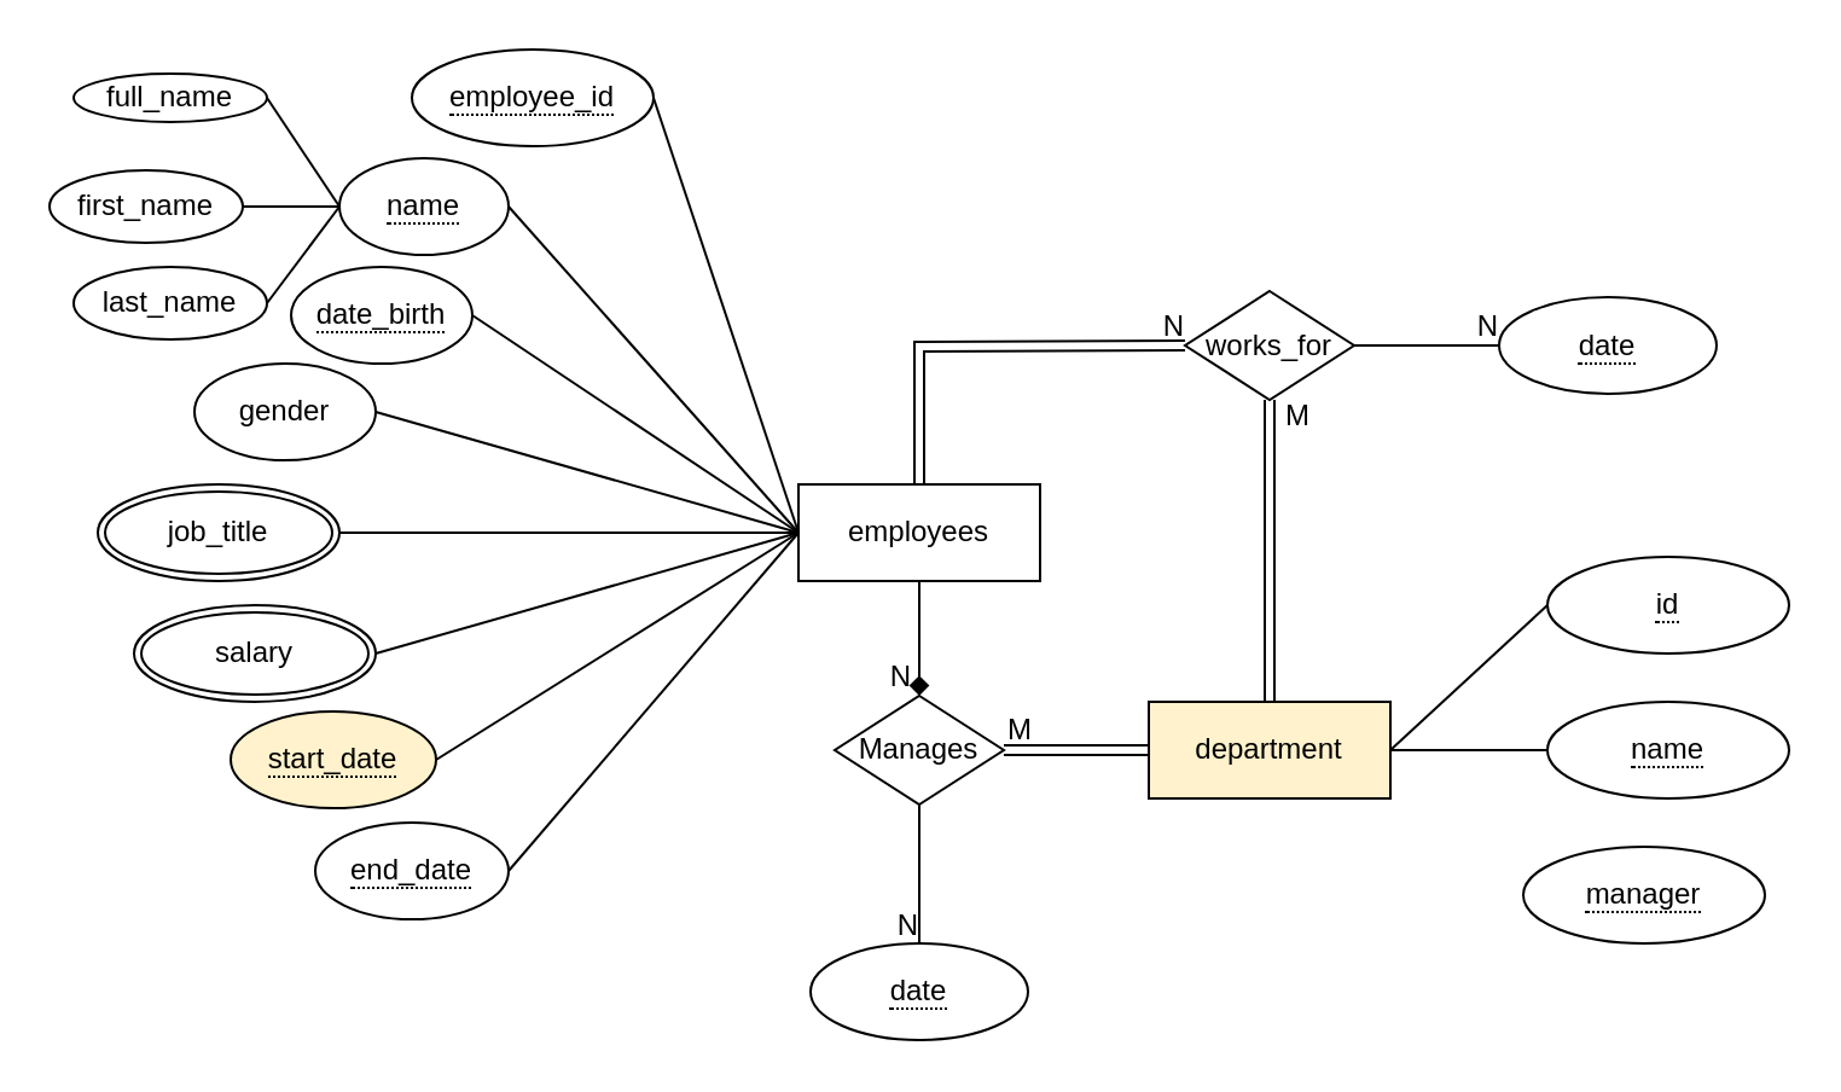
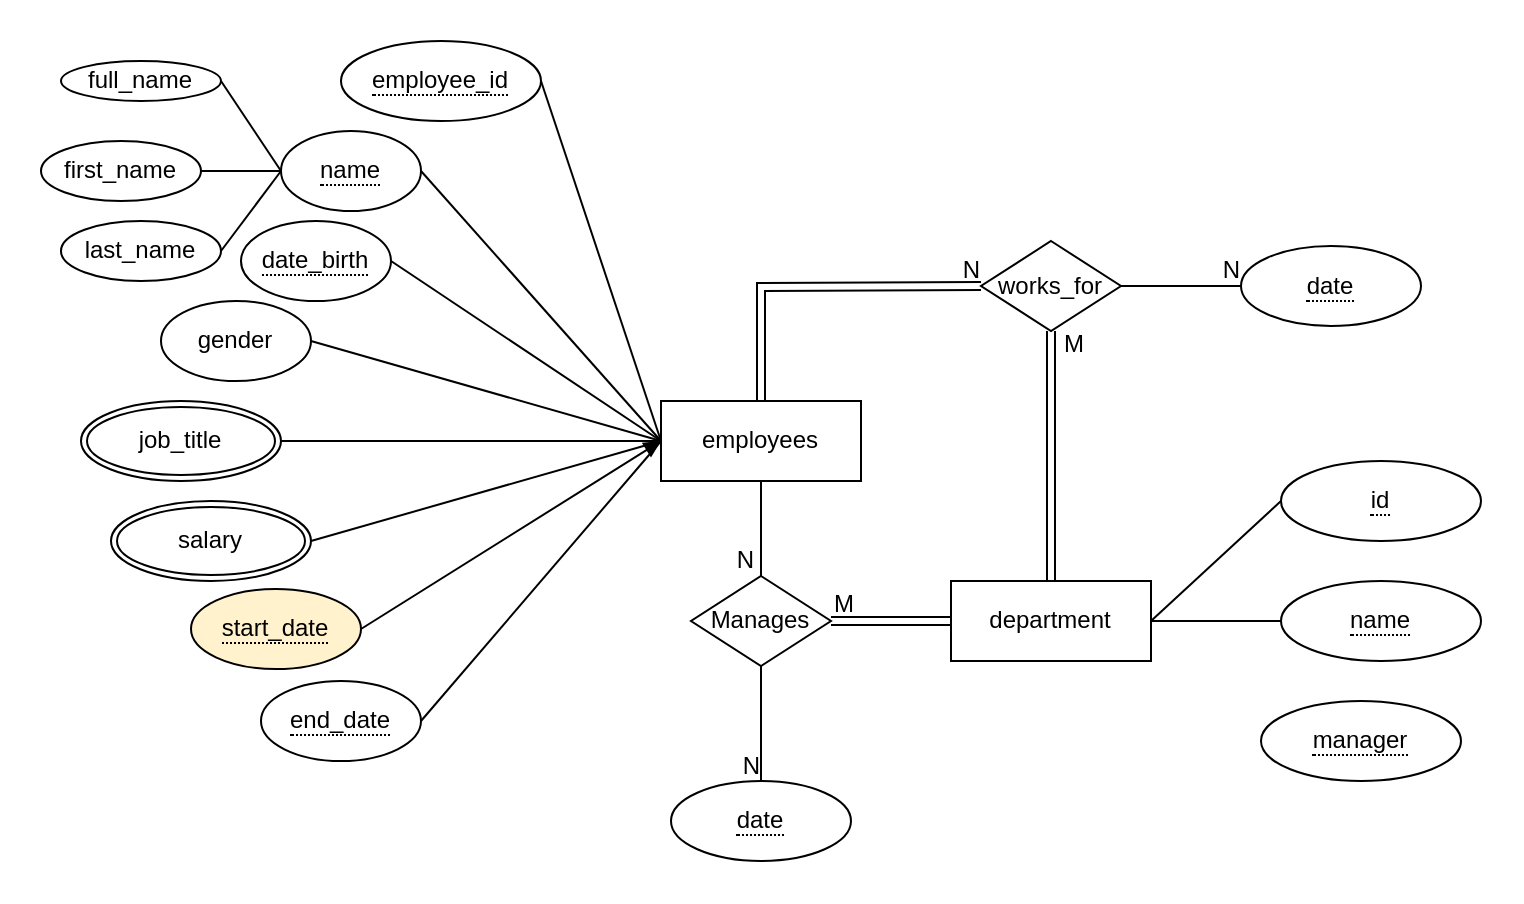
  <mxCell id="0" />
  <mxCell id="1" parent="0" />
  <mxCell id="2" value="employees" style="whiteSpace=wrap;html=1;align=center;" parent="1" vertex="1"><mxGeometry x="330" y="200" width="100" height="40" as="geometry" /></mxCell>
- <mxCell id="3" value="department" style="whiteSpace=wrap;html=1;align=center;fillColor=#fff2cc;" parent="1" vertex="1"><mxGeometry x="475" y="290" width="100" height="40" as="geometry" /></mxCell>
+ <mxCell id="3" value="department" style="whiteSpace=wrap;html=1;align=center;" parent="1" vertex="1"><mxGeometry x="475" y="290" width="100" height="40" as="geometry" /></mxCell>
  <mxCell id="4" value="&lt;span style=&quot;border-bottom: 1px dotted&quot;&gt;employee_id&lt;/span&gt;" style="ellipse;whiteSpace=wrap;html=1;align=center;" parent="1" vertex="1"><mxGeometry x="170" y="20" width="100" height="40" as="geometry" /></mxCell>
  <mxCell id="5" value="&lt;span style=&quot;border-bottom: 1px dotted&quot;&gt;name&lt;/span&gt;" style="ellipse;whiteSpace=wrap;html=1;align=center;" parent="1" vertex="1"><mxGeometry x="140" y="65" width="70" height="40" as="geometry" /></mxCell>
  <mxCell id="6" value="full_name" style="ellipse;whiteSpace=wrap;html=1;align=center;" parent="1" vertex="1"><mxGeometry x="30" y="30" width="80" height="20" as="geometry" /></mxCell>
  <mxCell id="7" value="first_name" style="ellipse;whiteSpace=wrap;html=1;align=center;" parent="1" vertex="1"><mxGeometry x="20" y="70" width="80" height="30" as="geometry" /></mxCell>
  <mxCell id="8" value="last_name" style="ellipse;whiteSpace=wrap;html=1;align=center;" parent="1" vertex="1"><mxGeometry x="30" y="110" width="80" height="30" as="geometry" /></mxCell>
  <mxCell id="9" value="" style="endArrow=none;html=1;rounded=0;exitX=1;exitY=0.5;exitDx=0;exitDy=0;entryX=0;entryY=0.5;entryDx=0;entryDy=0;" parent="1" source="6" target="5" edge="1"><mxGeometry relative="1" as="geometry"><mxPoint x="320" y="240" as="sourcePoint" /><mxPoint x="480" y="240" as="targetPoint" /></mxGeometry></mxCell>
  <mxCell id="10" value="" style="endArrow=none;html=1;rounded=0;exitX=1;exitY=0.5;exitDx=0;exitDy=0;entryX=0;entryY=0.5;entryDx=0;entryDy=0;" parent="1" source="7" target="5" edge="1"><mxGeometry relative="1" as="geometry"><mxPoint x="320" y="240" as="sourcePoint" /><mxPoint x="480" y="240" as="targetPoint" /></mxGeometry></mxCell>
  <mxCell id="11" value="" style="endArrow=none;html=1;rounded=0;exitX=1;exitY=0.5;exitDx=0;exitDy=0;entryX=0;entryY=0.5;entryDx=0;entryDy=0;" parent="1" source="8" target="5" edge="1"><mxGeometry relative="1" as="geometry"><mxPoint x="320" y="240" as="sourcePoint" /><mxPoint x="480" y="240" as="targetPoint" /></mxGeometry></mxCell>
  <mxCell id="12" value="" style="endArrow=none;html=1;rounded=0;exitX=1;exitY=0.5;exitDx=0;exitDy=0;entryX=0;entryY=0.5;entryDx=0;entryDy=0;" parent="1" source="4" target="2" edge="1"><mxGeometry relative="1" as="geometry"><mxPoint x="320" y="240" as="sourcePoint" /><mxPoint x="480" y="240" as="targetPoint" /></mxGeometry></mxCell>
  <mxCell id="13" value="" style="endArrow=none;html=1;rounded=0;exitX=1;exitY=0.5;exitDx=0;exitDy=0;entryX=0;entryY=0.5;entryDx=0;entryDy=0;" parent="1" source="5" target="2" edge="1"><mxGeometry relative="1" as="geometry"><mxPoint x="320" y="240" as="sourcePoint" /><mxPoint x="480" y="240" as="targetPoint" /></mxGeometry></mxCell>
  <mxCell id="14" value="gender" style="ellipse;whiteSpace=wrap;html=1;align=center;" parent="1" vertex="1"><mxGeometry x="80" y="150" width="75" height="40" as="geometry" /></mxCell>
  <mxCell id="15" value="" style="endArrow=none;html=1;rounded=0;exitX=1;exitY=0.5;exitDx=0;exitDy=0;entryX=0;entryY=0.5;entryDx=0;entryDy=0;" parent="1" source="14" target="2" edge="1"><mxGeometry relative="1" as="geometry"><mxPoint x="320" y="240" as="sourcePoint" /><mxPoint x="480" y="240" as="targetPoint" /></mxGeometry></mxCell>
  <mxCell id="16" value="&lt;span style=&quot;border-bottom: 1px dotted&quot;&gt;date_birth&lt;/span&gt;" style="ellipse;whiteSpace=wrap;html=1;align=center;" parent="1" vertex="1"><mxGeometry x="120" y="110" width="75" height="40" as="geometry" /></mxCell>
  <mxCell id="17" value="" style="endArrow=none;html=1;rounded=0;exitX=1;exitY=0.5;exitDx=0;exitDy=0;entryX=0;entryY=0.5;entryDx=0;entryDy=0;" parent="1" source="16" target="2" edge="1"><mxGeometry relative="1" as="geometry"><mxPoint x="320" y="240" as="sourcePoint" /><mxPoint x="480" y="240" as="targetPoint" /></mxGeometry></mxCell>
  <mxCell id="18" value="&lt;span style=&quot;border-bottom: 1px dotted&quot;&gt;start_date&lt;/span&gt;" style="ellipse;whiteSpace=wrap;html=1;align=center;fillColor=#fff2cc;" parent="1" vertex="1"><mxGeometry x="95" y="294" width="85" height="40" as="geometry" /></mxCell>
  <mxCell id="19" value="&lt;span style=&quot;border-bottom: 1px dotted&quot;&gt;end_date&lt;/span&gt;" style="ellipse;whiteSpace=wrap;html=1;align=center;" parent="1" vertex="1"><mxGeometry x="130" y="340" width="80" height="40" as="geometry" /></mxCell>
- <mxCell id="20" value="" style="endArrow=none;html=1;rounded=0;exitX=1;exitY=0.5;exitDx=0;exitDy=0;entryX=0;entryY=0.5;entryDx=0;entryDy=0;" parent="1" source="18" target="2" edge="1"><mxGeometry relative="1" as="geometry"><mxPoint x="320" y="240" as="sourcePoint" /><mxPoint x="480" y="240" as="targetPoint" /></mxGeometry></mxCell>
+ <mxCell id="20" value="" style="endArrow=block;html=1;rounded=0;exitX=1;exitY=0.5;exitDx=0;exitDy=0;entryX=0;entryY=0.5;entryDx=0;entryDy=0;" parent="1" source="18" target="2" edge="1"><mxGeometry relative="1" as="geometry"><mxPoint x="320" y="240" as="sourcePoint" /><mxPoint x="480" y="240" as="targetPoint" /></mxGeometry></mxCell>
  <mxCell id="21" value="" style="endArrow=none;html=1;rounded=0;exitX=1;exitY=0.5;exitDx=0;exitDy=0;entryX=0;entryY=0.5;entryDx=0;entryDy=0;" parent="1" source="19" target="2" edge="1"><mxGeometry relative="1" as="geometry"><mxPoint x="320" y="240" as="sourcePoint" /><mxPoint x="480" y="240" as="targetPoint" /></mxGeometry></mxCell>
  <mxCell id="22" value="" style="endArrow=none;html=1;rounded=0;exitX=1;exitY=0.5;exitDx=0;exitDy=0;entryX=0;entryY=0.5;entryDx=0;entryDy=0;" parent="1" source="47" target="2" edge="1"><mxGeometry relative="1" as="geometry"><mxPoint x="150" y="220" as="sourcePoint" /><mxPoint x="480" y="240" as="targetPoint" /></mxGeometry></mxCell>
  <mxCell id="23" value="&lt;span style=&quot;border-bottom: 1px dotted&quot;&gt;id&lt;/span&gt;" style="ellipse;whiteSpace=wrap;html=1;align=center;" parent="1" vertex="1"><mxGeometry x="640" y="230" width="100" height="40" as="geometry" /></mxCell>
  <mxCell id="24" value="&lt;span style=&quot;border-bottom: 1px dotted&quot;&gt;name&lt;/span&gt;" style="ellipse;whiteSpace=wrap;html=1;align=center;" parent="1" vertex="1"><mxGeometry x="640" y="290" width="100" height="40" as="geometry" /></mxCell>
  <mxCell id="25" value="" style="endArrow=none;html=1;rounded=0;entryX=1;entryY=0.5;entryDx=0;entryDy=0;exitX=0;exitY=0.5;exitDx=0;exitDy=0;" parent="1" source="23" target="3" edge="1"><mxGeometry relative="1" as="geometry"><mxPoint x="430" y="70" as="sourcePoint" /><mxPoint x="480" y="120" as="targetPoint" /></mxGeometry></mxCell>
  <mxCell id="26" value="" style="endArrow=none;html=1;rounded=0;exitX=0;exitY=0.5;exitDx=0;exitDy=0;entryX=1;entryY=0.5;entryDx=0;entryDy=0;" parent="1" source="24" target="3" edge="1"><mxGeometry relative="1" as="geometry"><mxPoint x="320" y="120" as="sourcePoint" /><mxPoint x="480" y="120" as="targetPoint" /></mxGeometry></mxCell>
  <mxCell id="27" value="" style="endArrow=none;html=1;rounded=0;exitX=1;exitY=0.5;exitDx=0;exitDy=0;entryX=0;entryY=0.5;entryDx=0;entryDy=0;" parent="1" source="46" target="2" edge="1"><mxGeometry relative="1" as="geometry"><mxPoint x="160" y="270" as="sourcePoint" /><mxPoint x="480" y="220" as="targetPoint" /></mxGeometry></mxCell>
  <mxCell id="28" value="works_for" style="shape=rhombus;perimeter=rhombusPerimeter;whiteSpace=wrap;html=1;align=center;" parent="1" vertex="1"><mxGeometry x="490" y="120" width="70" height="45" as="geometry" /></mxCell>
  <mxCell id="29" value="&lt;span style=&quot;border-bottom: 1px dotted&quot;&gt;manager&lt;/span&gt;" style="ellipse;whiteSpace=wrap;html=1;align=center;" parent="1" vertex="1"><mxGeometry x="630" y="350" width="100" height="40" as="geometry" /></mxCell>
  <mxCell id="30" style="edgeStyle=orthogonalEdgeStyle;rounded=0;orthogonalLoop=1;jettySize=auto;html=1;exitX=0.5;exitY=1;exitDx=0;exitDy=0;" edge="1" parent="1" source="7" target="7"><mxGeometry relative="1" as="geometry" /></mxCell>
  <mxCell id="31" value="Manages" style="shape=rhombus;perimeter=rhombusPerimeter;whiteSpace=wrap;html=1;align=center;" vertex="1" parent="1"><mxGeometry x="345" y="287.5" width="70" height="45" as="geometry" /></mxCell>
  <mxCell id="32" value="" style="shape=link;html=1;rounded=0;entryX=0.5;entryY=0;entryDx=0;entryDy=0;exitX=0.5;exitY=1;exitDx=0;exitDy=0;" edge="1" parent="1" source="28" target="3"><mxGeometry relative="1" as="geometry"><mxPoint x="300" y="240" as="sourcePoint" /><mxPoint x="460" y="240" as="targetPoint" /></mxGeometry></mxCell>
  <mxCell id="33" value="M" style="resizable=0;html=1;align=left;verticalAlign=bottom;" connectable="0" vertex="1" parent="32"><mxGeometry x="-1" relative="1" as="geometry"><mxPoint x="5" y="15" as="offset" /></mxGeometry></mxCell>
  <mxCell id="34" value="" style="shape=link;html=1;rounded=0;entryX=0;entryY=0.5;entryDx=0;entryDy=0;exitX=0.5;exitY=0;exitDx=0;exitDy=0;" edge="1" parent="1" source="2" target="28"><mxGeometry relative="1" as="geometry"><mxPoint x="300" y="240" as="sourcePoint" /><mxPoint x="460" y="240" as="targetPoint" /><Array as="points"><mxPoint x="380" y="143" /></Array></mxGeometry></mxCell>
  <mxCell id="35" value="N" style="resizable=0;html=1;align=right;verticalAlign=bottom;" connectable="0" vertex="1" parent="34"><mxGeometry x="1" relative="1" as="geometry" /></mxCell>
- <mxCell id="36" value="" style="endArrow=diamond;html=1;rounded=0;entryX=0.5;entryY=0;entryDx=0;entryDy=0;exitX=0.5;exitY=1;exitDx=0;exitDy=0;" edge="1" parent="1" source="2" target="31"><mxGeometry relative="1" as="geometry"><mxPoint x="300" y="240" as="sourcePoint" /><mxPoint x="460" y="240" as="targetPoint" /></mxGeometry></mxCell>
+ <mxCell id="36" value="" style="endArrow=none;html=1;rounded=0;entryX=0.5;entryY=0;entryDx=0;entryDy=0;exitX=0.5;exitY=1;exitDx=0;exitDy=0;" edge="1" parent="1" source="2" target="31"><mxGeometry relative="1" as="geometry"><mxPoint x="300" y="240" as="sourcePoint" /><mxPoint x="460" y="240" as="targetPoint" /></mxGeometry></mxCell>
  <mxCell id="37" value="N" style="resizable=0;html=1;align=right;verticalAlign=bottom;" connectable="0" vertex="1" parent="36"><mxGeometry x="1" relative="1" as="geometry"><mxPoint x="-3" as="offset" /></mxGeometry></mxCell>
  <mxCell id="38" value="" style="shape=link;html=1;rounded=0;entryX=0;entryY=0.5;entryDx=0;entryDy=0;exitX=1;exitY=0.5;exitDx=0;exitDy=0;" edge="1" parent="1" source="31" target="3"><mxGeometry relative="1" as="geometry"><mxPoint x="300" y="240" as="sourcePoint" /><mxPoint x="460" y="240" as="targetPoint" /></mxGeometry></mxCell>
  <mxCell id="39" value="M" style="resizable=0;html=1;align=left;verticalAlign=bottom;" connectable="0" vertex="1" parent="38"><mxGeometry x="-1" relative="1" as="geometry" /></mxCell>
  <mxCell id="40" value="&lt;span style=&quot;border-bottom: 1px dotted&quot;&gt;date&lt;/span&gt;" style="ellipse;whiteSpace=wrap;html=1;align=center;" vertex="1" parent="1"><mxGeometry x="620" y="122.5" width="90" height="40" as="geometry" /></mxCell>
  <mxCell id="41" value="" style="endArrow=none;html=1;rounded=0;entryX=0;entryY=0.5;entryDx=0;entryDy=0;exitX=1;exitY=0.5;exitDx=0;exitDy=0;" edge="1" parent="1" source="28" target="40"><mxGeometry relative="1" as="geometry"><mxPoint x="300" y="240" as="sourcePoint" /><mxPoint x="460" y="240" as="targetPoint" /></mxGeometry></mxCell>
  <mxCell id="42" value="N" style="resizable=0;html=1;align=right;verticalAlign=bottom;" connectable="0" vertex="1" parent="41"><mxGeometry x="1" relative="1" as="geometry" /></mxCell>
  <mxCell id="43" value="&lt;span style=&quot;border-bottom: 1px dotted&quot;&gt;date&lt;/span&gt;" style="ellipse;whiteSpace=wrap;html=1;align=center;" vertex="1" parent="1"><mxGeometry x="335" y="390" width="90" height="40" as="geometry" /></mxCell>
  <mxCell id="44" value="" style="endArrow=none;html=1;rounded=0;entryX=0.5;entryY=0;entryDx=0;entryDy=0;exitX=0.5;exitY=1;exitDx=0;exitDy=0;" edge="1" parent="1" source="31" target="43"><mxGeometry relative="1" as="geometry"><mxPoint x="570" y="152.5" as="sourcePoint" /><mxPoint x="630" y="152.5" as="targetPoint" /></mxGeometry></mxCell>
  <mxCell id="45" value="N" style="resizable=0;html=1;align=right;verticalAlign=bottom;" connectable="0" vertex="1" parent="44"><mxGeometry x="1" relative="1" as="geometry" /></mxCell>
  <mxCell id="46" value="salary" style="ellipse;shape=doubleEllipse;margin=3;whiteSpace=wrap;html=1;align=center;" vertex="1" parent="1"><mxGeometry x="55" y="250" width="100" height="40" as="geometry" /></mxCell>
  <mxCell id="47" value="job_title" style="ellipse;shape=doubleEllipse;margin=3;whiteSpace=wrap;html=1;align=center;" vertex="1" parent="1"><mxGeometry x="40" y="200" width="100" height="40" as="geometry" /></mxCell>
